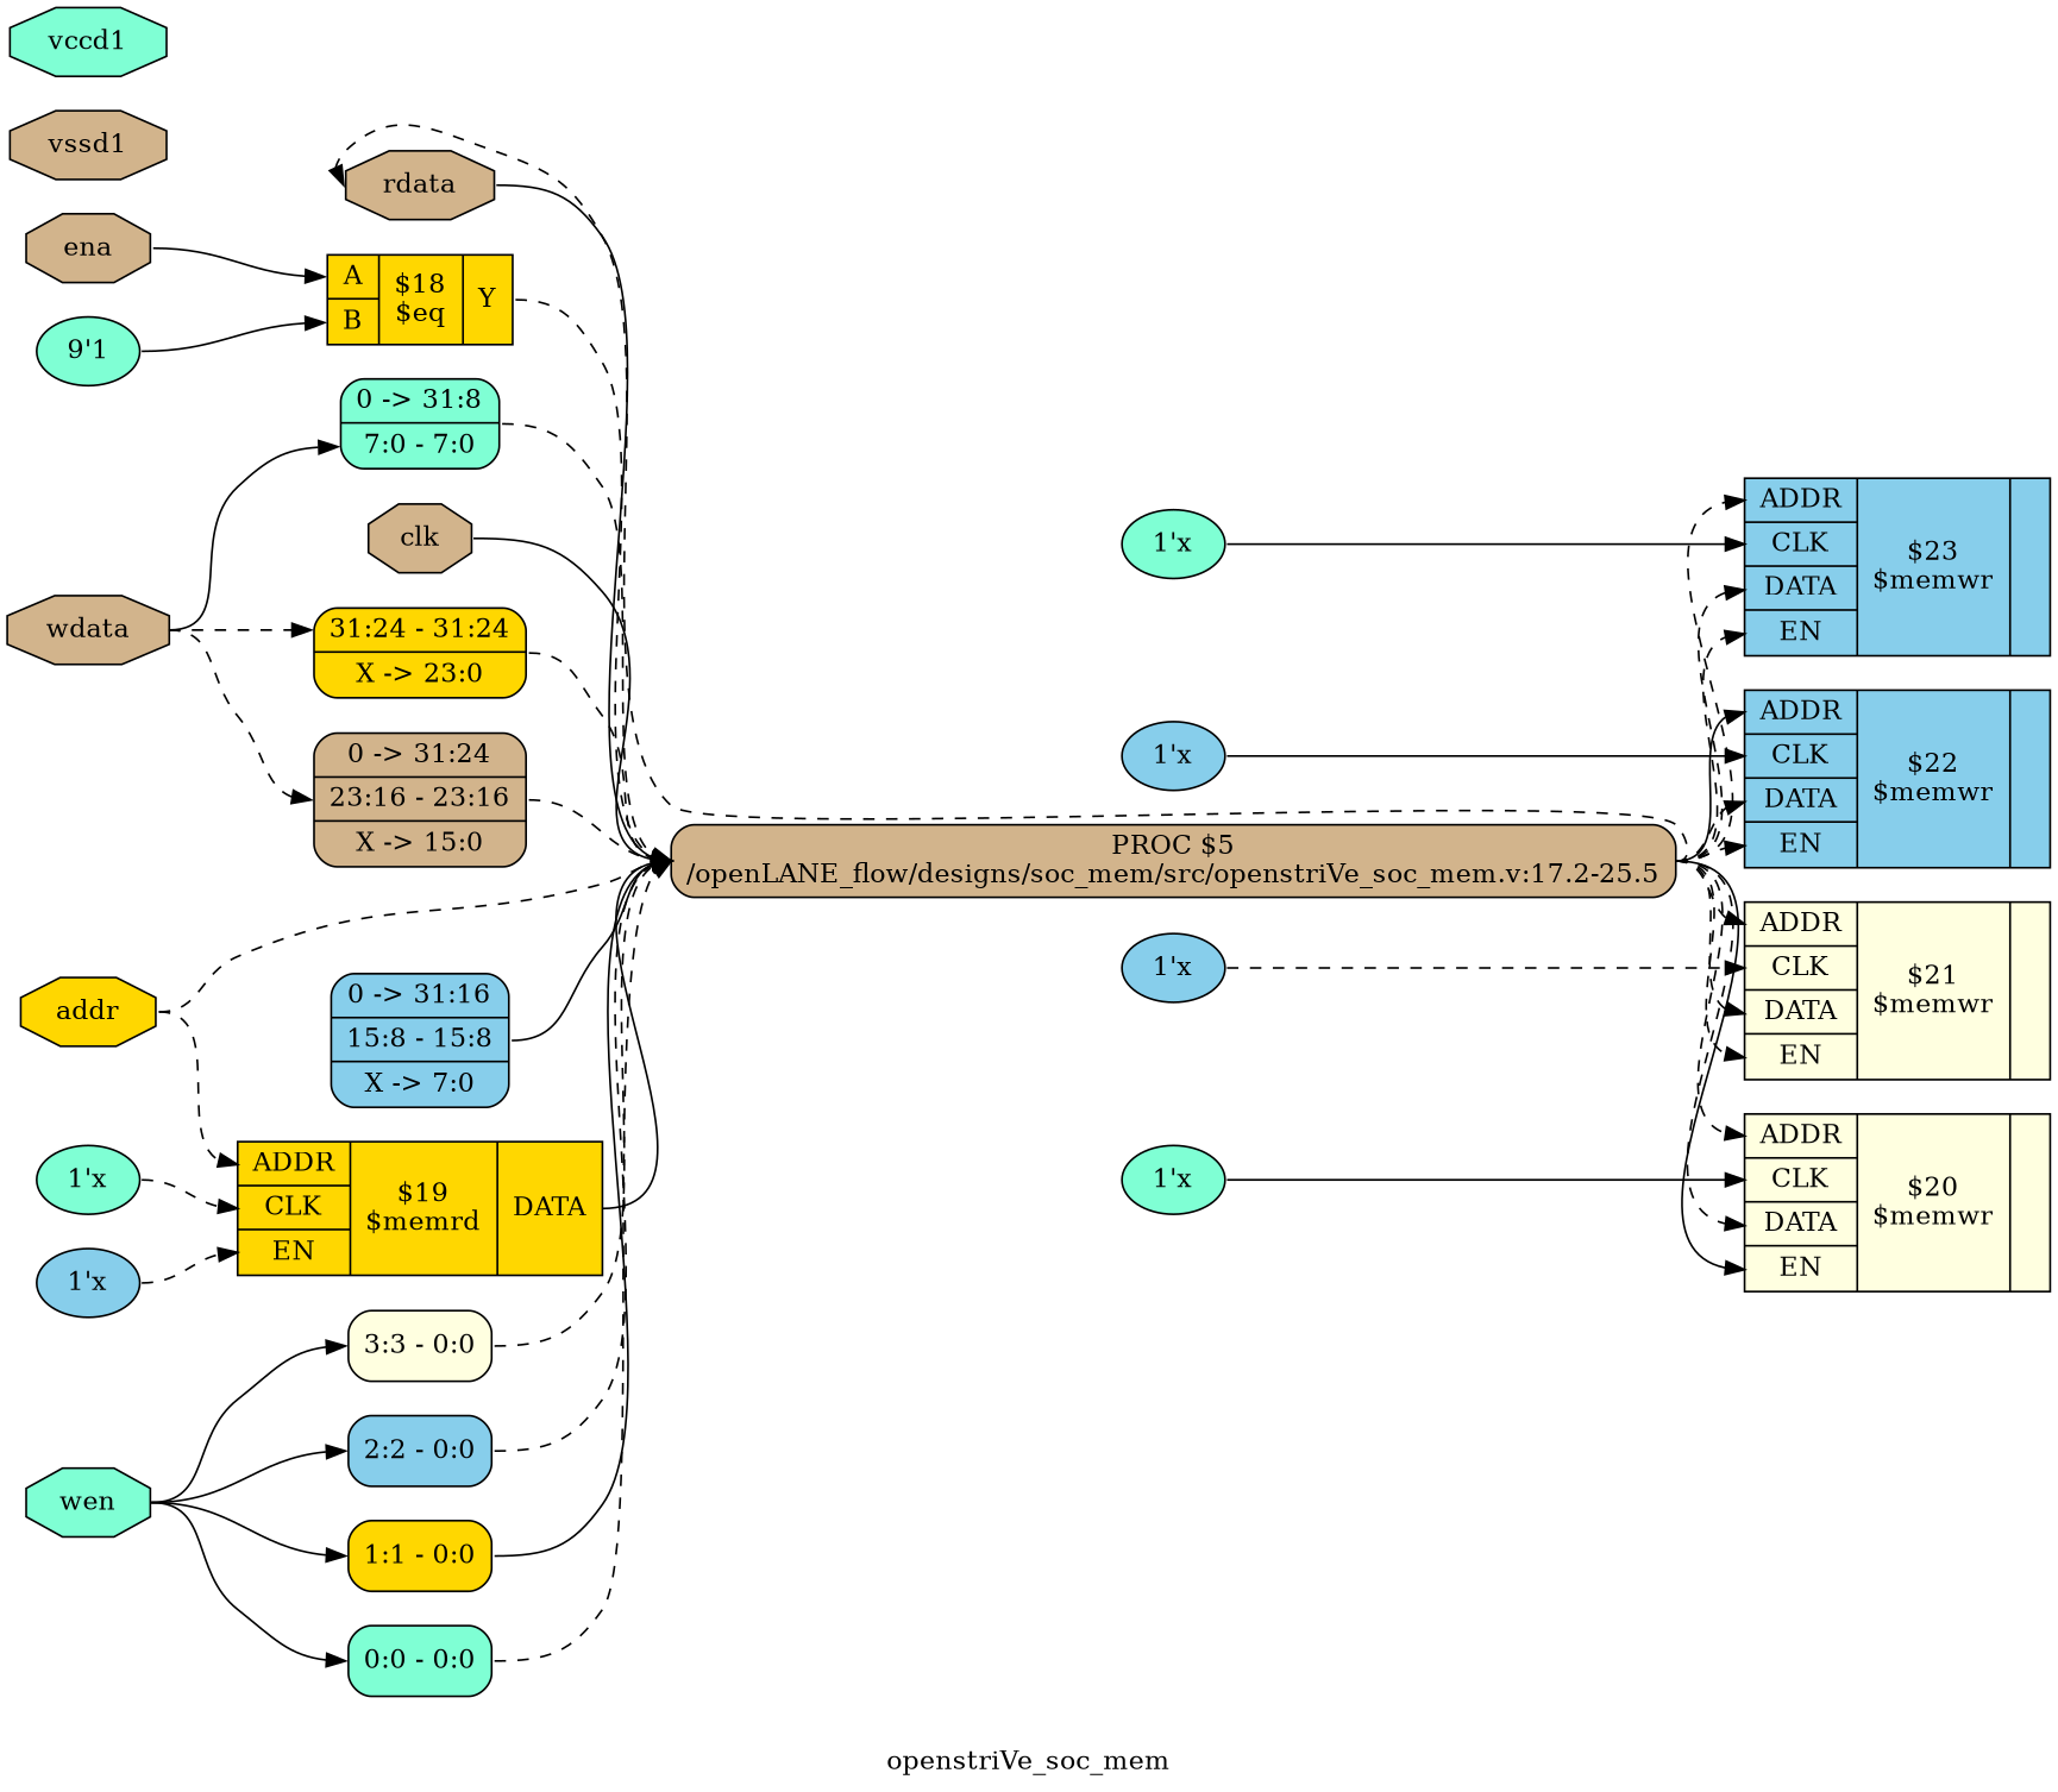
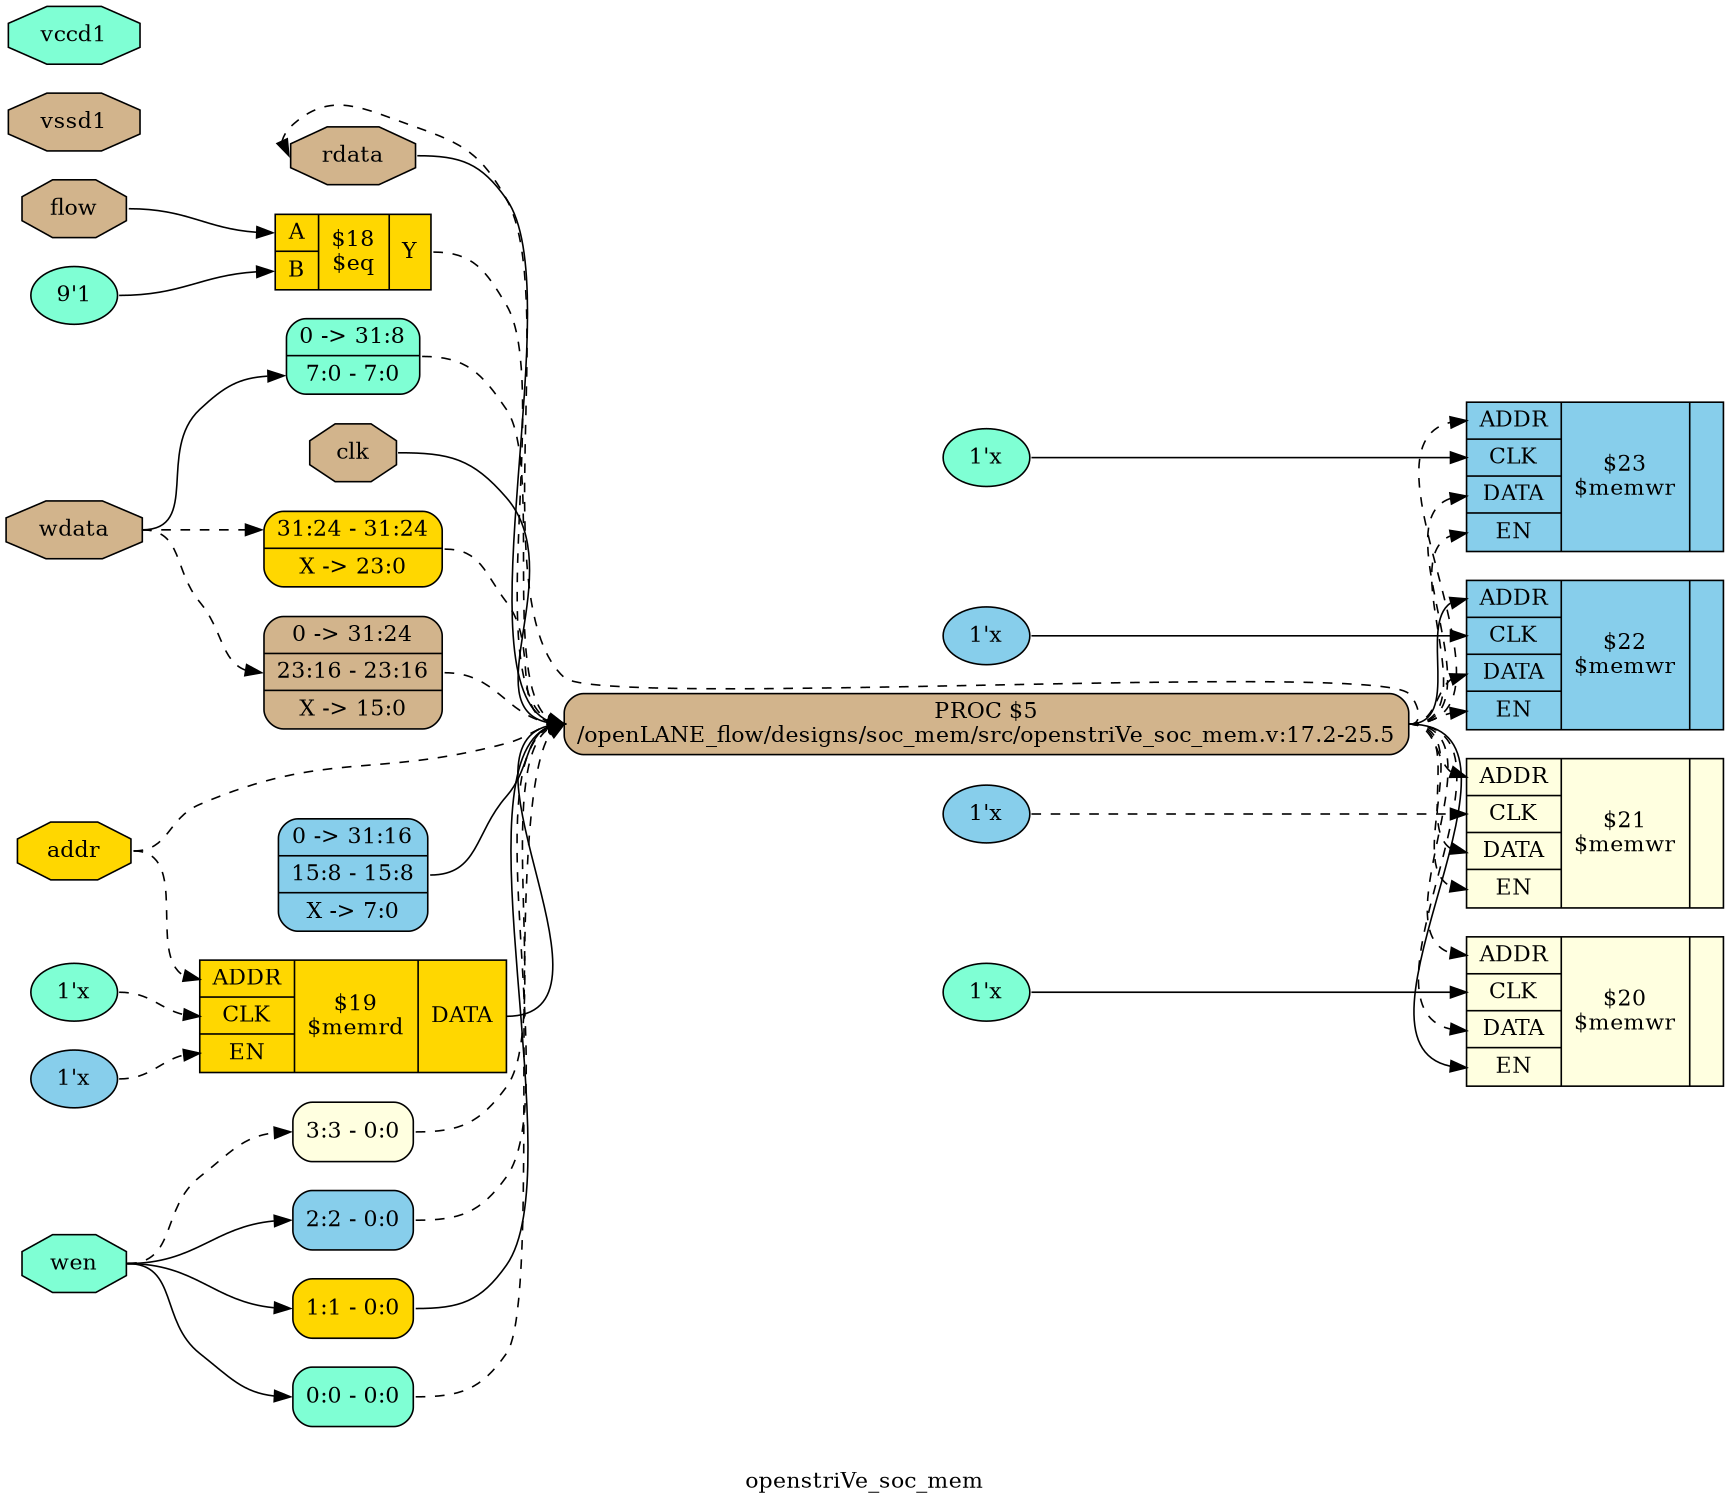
  digraph {
    label=openstriVe_soc_mem
    rankdir=LR
    remincross=true
    node [fillcolor=aquamarine shape=record style=filled]
    edge [color=black headport=w style=dashed tailport=e]
    n1 [color=black fillcolor=tan fontcolor=black label=rdata shape=octagon]
    n2 [fillcolor=tan label="PROC $5\n/openLANE_flow/designs/soc_mem/src/openstriVe_soc_mem.v:17.2-25.5" shape=box style="rounded,filled"]
    n3 [fillcolor=skyblue label="{{<p36> ADDR|<p37> CLK|<p38> DATA|<p39> EN}|$23\n$memwr|{}}"]
    n4 [fillcolor=skyblue label="{{<p36> ADDR|<p37> CLK|<p38> DATA|<p39> EN}|$22\n$memwr|{}}"]
    n5 [fillcolor=lightyellow label="{{<p36> ADDR|<p37> CLK|<p38> DATA|<p39> EN}|$21\n$memwr|{}}"]
    n6 [fillcolor=lightyellow label="{{<p36> ADDR|<p37> CLK|<p38> DATA|<p39> EN}|$20\n$memwr|{}}"]
    n7 [color=black fillcolor=tan fontcolor=black label=wdata shape=octagon]
    n8 [label="0 -&gt; 31:8 |<s0> 7:0 - 7:0 " style="rounded,filled"]
    n9 [fillcolor=gold label="<s1> 31:24 - 31:24 |X -&gt; 23:0 " style="rounded,filled"]
    n10 [fillcolor=tan label="0 -&gt; 31:24 |<s1> 23:16 - 23:16 |X -&gt; 15:0 " style="rounded,filled"]
    n11 [fillcolor=skyblue label="0 -&gt; 31:16 |<s1> 15:8 - 15:8 |X -&gt; 7:0 " style="rounded,filled"]
    n12 [color=black fillcolor=gold fontcolor=black label=addr shape=octagon]
    n13 [fillcolor=gold label="{{<p36> ADDR|<p37> CLK|<p39> EN}|$19\n$memrd|{<p38> DATA}}"]
    n14 [color=black fontcolor=black label=wen shape=octagon]
    n15 [fillcolor=lightyellow label="<s0> 3:3 - 0:0 " style="rounded,filled"]
    n16 [fillcolor=skyblue label="<s0> 2:2 - 0:0 " style="rounded,filled"]
    n17 [fillcolor=gold label="<s0> 1:1 - 0:0 " style="rounded,filled"]
    n18 [label="<s0> 0:0 - 0:0 " style="rounded,filled"]
-   n19 [color=black fillcolor=tan fontcolor=black label=ena shape=octagon]
+   n19 [color=black fillcolor=tan fontcolor=black label=flow shape=octagon]
    n20 [fillcolor=gold label="{{<p45> A|<p46> B}|$18\n$eq|{<p47> Y}}"]
    n21 [color=black fillcolor=tan fontcolor=black label=clk shape=octagon]
    n22 [color=black fillcolor=tan fontcolor=black label=vssd1 shape=octagon]
    n23 [color=black fontcolor=black label=vccd1 shape=octagon]
    n24 [label="1'x" shape=""]
    n25 [fillcolor=skyblue label="1'x" shape=""]
    n26 [fillcolor=skyblue label="1'x" shape=""]
    n27 [label="1'x" shape=""]
    n28 [fillcolor=skyblue label="1'x" shape=""]
    n29 [label="1'x" shape=""]
    n30 [label="9'1" shape=""]
    n1 -> n2 [style=solid]
    n2 -> n1
    n2 -> n3 [headport="p39:w"]
    n2 -> n3 [headport="p38:w"]
    n2 -> n3 [headport="p36:w"]
    n2 -> n4 [headport="p39:w"]
    n2 -> n4 [headport="p38:w"]
    n2 -> n4 [headport="p36:w" style=solid]
    n2 -> n5 [headport="p39:w"]
    n2 -> n5 [headport="p38:w"]
    n2 -> n5 [headport="p36:w"]
    n2 -> n6 [headport="p39:w" style=solid]
    n2 -> n6 [headport="p38:w"]
    n2 -> n6 [headport="p36:w"]
    n7 -> n8 [headport="s0:w" style=solid]
    n7 -> n9 [headport="s1:w"]
    n7 -> n10 [headport="s1:w"]
    n8 -> n2
    n9 -> n2
    n10 -> n2
    n11 -> n2 [style=solid]
    n12 -> n2
    n12 -> n13 [headport="p36:w"]
    n13 -> n2 [style=solid tailport="p38:e"]
-   n14 -> n15 [headport="s0:w" style=solid]
+   n14 -> n15 [headport="s0:w"]
    n14 -> n16 [headport="s0:w" style=solid]
    n14 -> n17 [headport="s0:w" style=solid]
    n14 -> n18 [headport="s0:w" style=solid]
    n15 -> n2
    n16 -> n2
    n17 -> n2 [style=solid]
    n18 -> n2
    n19 -> n20 [headport="p45:w" style=solid]
    n20 -> n2 [tailport="p47:e"]
    n21 -> n2 [style=solid]
    n24 -> n3 [headport="p37:w" style=solid]
    n25 -> n4 [headport="p37:w" style=solid]
    n26 -> n5 [headport="p37:w"]
    n27 -> n6 [headport="p37:w" style=solid]
    n28 -> n13 [headport="p39:w"]
    n29 -> n13 [headport="p37:w"]
    n30 -> n20 [headport="p46:w" style=solid]
  }
